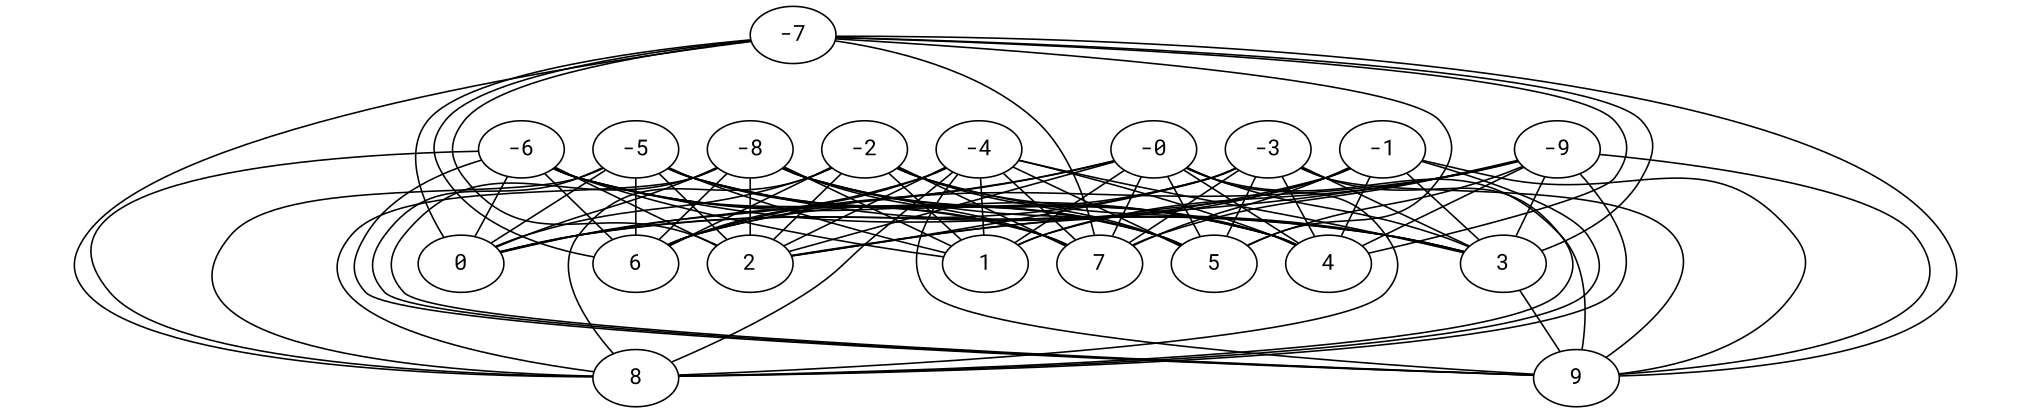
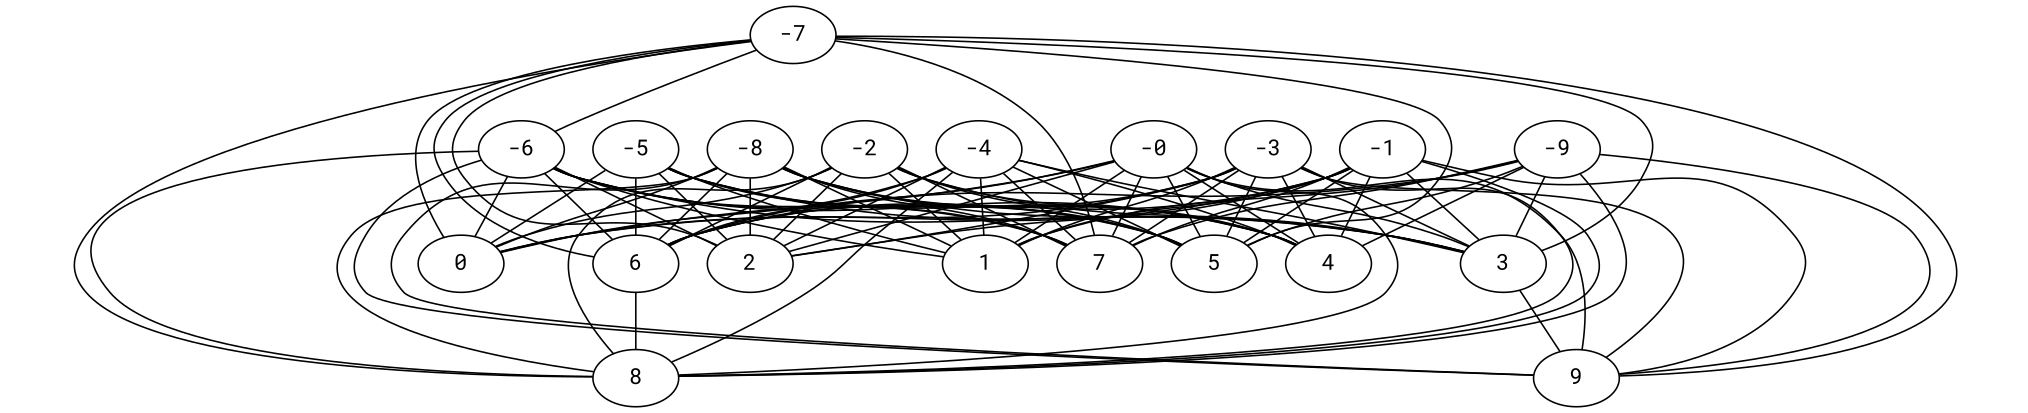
  graph {
    fontname="Roboto Mono"
    node [fontname="Roboto Mono"]
    edge [fontname="Roboto Mono"]
    -0
    0
    1
    2
    3
    4
    5
    6
    7
    8
    9
    -1
    -2
    -3
    -4
    -5
    -6
    -7
    -8
    -9
    -0 -- 0
    -0 -- 1
    -0 -- 2
    -0 -- 3
    -0 -- 4
    -0 -- 5
    -0 -- 6
    -0 -- 7
    -0 -- 8
    -0 -- 9
    3 -- 9
    -1 -- 0
    -1 -- 1
    -1 -- 2
    -1 -- 3
    -1 -- 4
+   -1 -- 5
+   -1 -- 6
    -1 -- 7
    -1 -- 8
    -1 -- 9
    -2 -- 0
    -2 -- 1
    -2 -- 2
    -2 -- 3
    -2 -- 4
    -2 -- 5
    -2 -- 6
    -2 -- 7
    -2 -- 8
    -3 -- 0
+   -3 -- 1
    -3 -- 2
    -3 -- 3
    -3 -- 4
    -3 -- 5
    -3 -- 6
    -3 -- 7
    -3 -- 8
    -3 -- 9
    -4 -- 0
    -4 -- 1
    -4 -- 2
    -4 -- 3
    -4 -- 4
    -4 -- 5
    -4 -- 6
    -4 -- 7
    -4 -- 8
-   -4 -- 9
    -5 -- 0
    -5 -- 1
    -5 -- 2
    -5 -- 3
    -5 -- 4
    -5 -- 5
    -5 -- 6
    -5 -- 7
-   -5 -- 8
-   -5 -- 9
+   6 -- 8
    -6 -- 0
    -6 -- 1
    -6 -- 2
    -6 -- 3
    -6 -- 4
    -6 -- 5
    -6 -- 6
    -6 -- 7
    -6 -- 8
    -6 -- 9
    -7 -- 0
    -7 -- 2
    -7 -- 3
-   -7 -- 4
+   -7 -- -6
    -7 -- 5
    -7 -- 6
    -7 -- 7
    -7 -- 8
    -7 -- 9
    -8 -- 0
    -8 -- 1
    -8 -- 2
    -8 -- 3
    -8 -- 4
    -8 -- 5
    -8 -- 6
    -8 -- 7
    -8 -- 8
    -8 -- 9
    -9 -- 1
-   -9 -- 2
    -9 -- 3
    -9 -- 4
    -9 -- 5
    -9 -- 6
    -9 -- 7
    -9 -- 8
    -9 -- 9
  }
